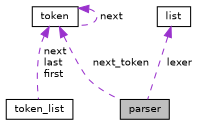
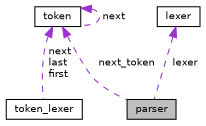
  digraph {
    node [color=black fillcolor=white fontname=Helvetica fontsize=10 shape=record style=filled]
    edge [color=darkorchid3 dir=back fontname=Helvetica fontsize=10 labelfontname=Helvetica labelfontsize=10 style=dashed]
    n1 [fillcolor=grey75 fontcolor=black height=0.2 label=parser width=0.4]
    n2 [height=0.2 label=token width=0.4]
-   n3 [height=0.2 label=token_list width=0.4]
-   n4 [height=0.2 label=list width=0.4]
+   n3 [height=0.2 label=token_lexer width=0.4]
+   n4 [height=0.2 label=lexer width=0.4]
    n2 -> n1 [label=" next_token"]
    n2 -> n2 [label=" next"]
    n2 -> n3 [label=" next\nlast\nfirst"]
    n4 -> n1 [label=" lexer"]
  }
